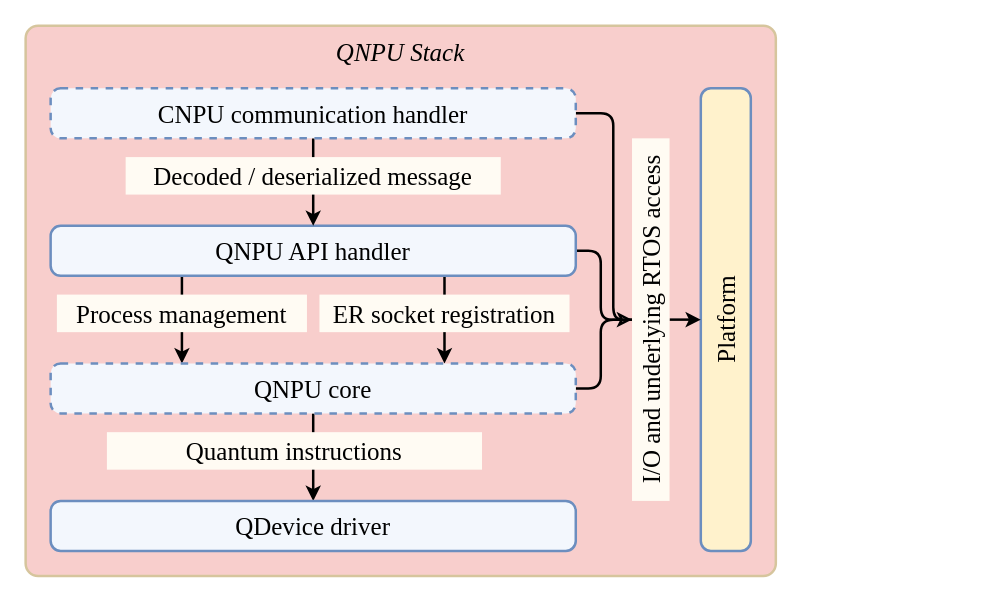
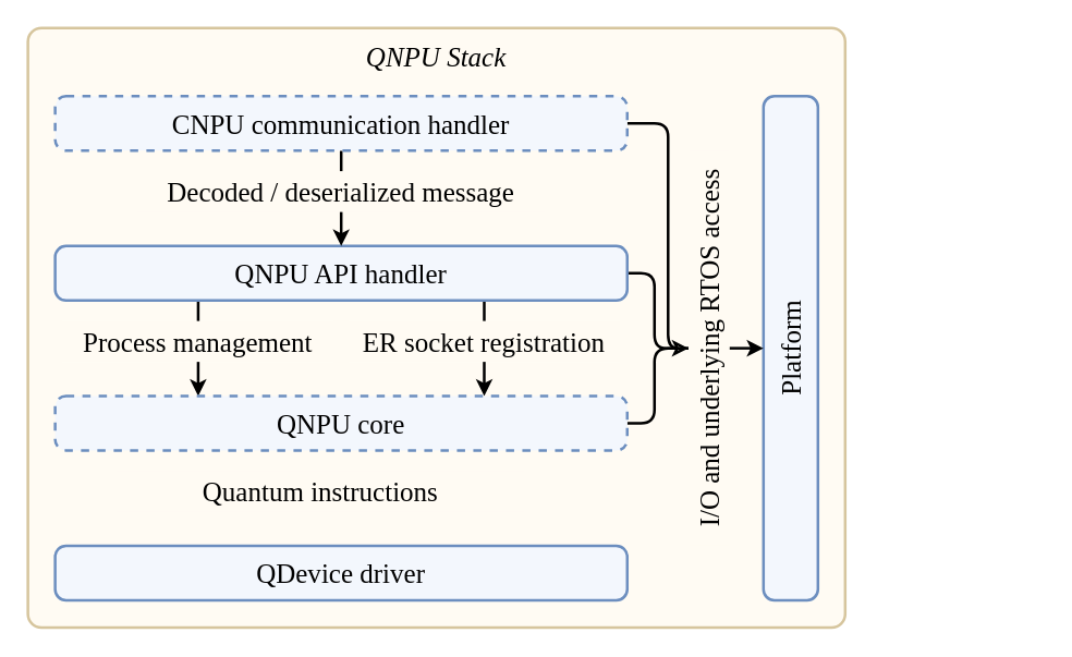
  <mxCell id="0" />
  <mxCell id="1" parent="0" />
- <mxCell id="2" value="QNPU Stack" style="rounded=1;whiteSpace=wrap;html=1;strokeWidth=2;arcSize=20;fontSize=20;align=center;verticalAlign=top;spacingLeft=0;spacingTop=5;sketch=0;shadow=0;fontFamily=Times New Roman;fontStyle=2;spacing=0;absoluteArcSize=1;fillColor=#f8cecc;strokeColor=#D6C59D;" parent="1" vertex="1"><mxGeometry x="20" y="20" width="600" height="440" as="geometry" /></mxCell>
+ <mxCell id="2" value="QNPU Stack" style="rounded=1;whiteSpace=wrap;html=1;strokeWidth=2;arcSize=20;fontSize=20;align=center;verticalAlign=top;spacingLeft=0;spacingTop=5;sketch=0;shadow=0;fontFamily=Times New Roman;fontStyle=2;spacing=0;absoluteArcSize=1;fillColor=#FFFBF3;strokeColor=#D6C59D;" parent="1" vertex="1"><mxGeometry x="20" y="20" width="600" height="440" as="geometry" /></mxCell>
  <mxCell id="3" style="edgeStyle=orthogonalEdgeStyle;rounded=0;orthogonalLoop=1;jettySize=auto;html=1;exitX=0.25;exitY=1;exitDx=0;exitDy=0;entryX=0.25;entryY=0;entryDx=0;entryDy=0;strokeWidth=2;fontFamily=Times New Roman;fontSize=20;" parent="1" source="6" target="13" edge="1"><mxGeometry relative="1" as="geometry" /></mxCell>
  <mxCell id="4" style="edgeStyle=orthogonalEdgeStyle;rounded=0;orthogonalLoop=1;jettySize=auto;html=1;exitX=0.75;exitY=1;exitDx=0;exitDy=0;entryX=0.75;entryY=0;entryDx=0;entryDy=0;strokeWidth=2;fontFamily=Times New Roman;fontSize=20;" parent="1" source="6" target="13" edge="1"><mxGeometry relative="1" as="geometry" /></mxCell>
  <mxCell id="5" style="edgeStyle=orthogonalEdgeStyle;rounded=1;orthogonalLoop=1;jettySize=auto;html=1;exitX=1;exitY=0.5;exitDx=0;exitDy=0;entryX=0.5;entryY=0;entryDx=0;entryDy=0;endArrow=classic;endFill=0;strokeWidth=2;fontFamily=Times New Roman;fontSize=20;" parent="1" source="6" target="20" edge="1"><mxGeometry relative="1" as="geometry"><Array as="points"><mxPoint x="480" y="200" /><mxPoint x="480" y="255" /></Array></mxGeometry></mxCell>
  <mxCell id="6" value="QNPU API handler" style="rounded=1;whiteSpace=wrap;html=1;strokeWidth=2;arcSize=20;fontSize=20;align=center;verticalAlign=middle;spacingLeft=0;spacingTop=0;fontFamily=Times New Roman;fillColor=#F3F7FD;strokeColor=#6C8EBF;" parent="1" vertex="1"><mxGeometry x="40" y="180" width="420" height="40" as="geometry" /></mxCell>
  <mxCell id="7" style="edgeStyle=orthogonalEdgeStyle;rounded=0;orthogonalLoop=1;jettySize=auto;html=1;exitX=0.5;exitY=1;exitDx=0;exitDy=0;entryX=0.5;entryY=0;entryDx=0;entryDy=0;strokeWidth=2;fontFamily=Times New Roman;fontSize=20;" parent="1" source="9" target="6" edge="1"><mxGeometry relative="1" as="geometry" /></mxCell>
  <mxCell id="8" style="edgeStyle=orthogonalEdgeStyle;rounded=1;orthogonalLoop=1;jettySize=auto;html=1;exitX=1;exitY=0.5;exitDx=0;exitDy=0;endArrow=none;endFill=0;strokeWidth=2;fontFamily=Times New Roman;fontSize=20;" parent="1" source="9" target="20" edge="1"><mxGeometry relative="1" as="geometry"><Array as="points"><mxPoint x="490" y="90" /><mxPoint x="490" y="255" /></Array></mxGeometry></mxCell>
  <mxCell id="9" value="CNPU communication handler" style="rounded=1;whiteSpace=wrap;html=1;strokeWidth=2;arcSize=20;fontSize=20;align=center;verticalAlign=middle;spacingLeft=0;spacingTop=0;container=0;fontFamily=Times New Roman;perimeterSpacing=0;fillColor=#F3F7FD;strokeColor=#6C8EBF;dashed=1;" parent="1" vertex="1"><mxGeometry x="40" y="70" width="420" height="40" as="geometry" /></mxCell>
  <mxCell id="10" value="&lt;span style=&quot;font-size: 20px;&quot;&gt;Decoded / deserialized message&lt;/span&gt;" style="text;html=1;align=center;verticalAlign=middle;whiteSpace=wrap;rounded=0;fontSize=20;fontFamily=Times New Roman;fillColor=#FFFBF3;labelBackgroundColor=none;" parent="1" vertex="1"><mxGeometry x="100" y="125" width="300" height="30" as="geometry" /></mxCell>
- <mxCell id="11" style="edgeStyle=orthogonalEdgeStyle;rounded=0;orthogonalLoop=1;jettySize=auto;html=1;exitX=0.5;exitY=1;exitDx=0;exitDy=0;entryX=0.5;entryY=0;entryDx=0;entryDy=0;strokeWidth=2;fontFamily=Times New Roman;fontSize=20;" parent="1" source="13" target="16" edge="1"><mxGeometry relative="1" as="geometry" /></mxCell>
  <mxCell id="12" style="edgeStyle=orthogonalEdgeStyle;rounded=1;orthogonalLoop=1;jettySize=auto;html=1;exitX=1;exitY=0.5;exitDx=0;exitDy=0;endArrow=none;endFill=0;strokeWidth=2;fontFamily=Times New Roman;fontSize=20;" parent="1" source="13" target="20" edge="1"><mxGeometry relative="1" as="geometry"><Array as="points"><mxPoint x="480" y="310" /><mxPoint x="480" y="255" /></Array></mxGeometry></mxCell>
  <mxCell id="13" value="QNPU core" style="rounded=1;whiteSpace=wrap;html=1;strokeWidth=2;arcSize=20;fontSize=20;align=center;verticalAlign=middle;spacingLeft=0;spacingTop=0;fontFamily=Times New Roman;fillColor=#F3F7FD;strokeColor=#6C8EBF;dashed=1;" parent="1" vertex="1"><mxGeometry x="40" y="290" width="420" height="40" as="geometry" /></mxCell>
  <mxCell id="14" value="&lt;span style=&quot;font-size: 20px;&quot;&gt;Process management&lt;/span&gt;" style="text;html=1;align=center;verticalAlign=middle;whiteSpace=wrap;rounded=0;fontSize=20;fontFamily=Times New Roman;fillColor=#FFFBF3;labelBackgroundColor=none;" parent="1" vertex="1"><mxGeometry x="45" y="235" width="200" height="30" as="geometry" /></mxCell>
  <mxCell id="15" value="&lt;span style=&quot;font-size: 20px;&quot;&gt;ER socket registration&lt;/span&gt;" style="text;html=1;align=center;verticalAlign=middle;whiteSpace=wrap;rounded=0;fontSize=20;fontFamily=Times New Roman;fillColor=#FFFBF3;labelBackgroundColor=none;" parent="1" vertex="1"><mxGeometry x="255" y="235" width="200" height="30" as="geometry" /></mxCell>
  <mxCell id="16" value="QDevice driver" style="rounded=1;whiteSpace=wrap;html=1;strokeWidth=2;arcSize=20;fontSize=20;align=center;verticalAlign=middle;spacingLeft=0;spacingTop=0;fontFamily=Times New Roman;fillColor=#F3F7FD;strokeColor=#6C8EBF;" parent="1" vertex="1"><mxGeometry x="40" y="400" width="420" height="40" as="geometry" /></mxCell>
- <mxCell id="17" value="Platform" style="rounded=1;whiteSpace=wrap;html=1;strokeWidth=2;arcSize=20;fontSize=20;align=center;verticalAlign=middle;spacingLeft=0;spacingTop=0;direction=west;rotation=270;fontFamily=Times New Roman;perimeterSpacing=0;glass=0;sketch=0;noLabel=0;fillColor=#fff2cc;strokeColor=#6C8EBF;" parent="1" vertex="1"><mxGeometry x="395" y="235" width="370" height="40" as="geometry" /></mxCell>
+ <mxCell id="17" value="Platform" style="rounded=1;whiteSpace=wrap;html=1;strokeWidth=2;arcSize=20;fontSize=20;align=center;verticalAlign=middle;spacingLeft=0;spacingTop=0;direction=west;rotation=270;fontFamily=Times New Roman;perimeterSpacing=0;glass=0;sketch=0;noLabel=0;fillColor=#F3F7FD;strokeColor=#6C8EBF;" parent="1" vertex="1"><mxGeometry x="395" y="235" width="370" height="40" as="geometry" /></mxCell>
  <mxCell id="18" value="&lt;span style=&quot;font-size: 20px&quot;&gt;Quantum instructions&lt;/span&gt;" style="text;html=1;align=center;verticalAlign=middle;whiteSpace=wrap;rounded=0;fontSize=20;fontFamily=Times New Roman;fillColor=#FFFBF3;labelBackgroundColor=none;" parent="1" vertex="1"><mxGeometry x="85" y="345" width="300" height="30" as="geometry" /></mxCell>
  <mxCell id="19" style="edgeStyle=orthogonalEdgeStyle;rounded=0;orthogonalLoop=1;jettySize=auto;html=1;exitX=0.5;exitY=1;exitDx=0;exitDy=0;entryX=0.5;entryY=1;entryDx=0;entryDy=0;strokeWidth=2;fontFamily=Times New Roman;fontSize=20;" parent="1" source="20" target="17" edge="1"><mxGeometry relative="1" as="geometry" /></mxCell>
  <mxCell id="20" value="&lt;span style=&quot;font-size: 20px&quot;&gt;I/O and underlying RTOS access&lt;/span&gt;" style="text;html=1;align=center;verticalAlign=middle;whiteSpace=wrap;rounded=0;fontSize=20;fontFamily=Times New Roman;fillColor=#FFFBF3;labelBackgroundColor=none;direction=north;horizontal=0;" parent="1" vertex="1"><mxGeometry x="505" y="110" width="30" height="290" as="geometry" /></mxCell>
